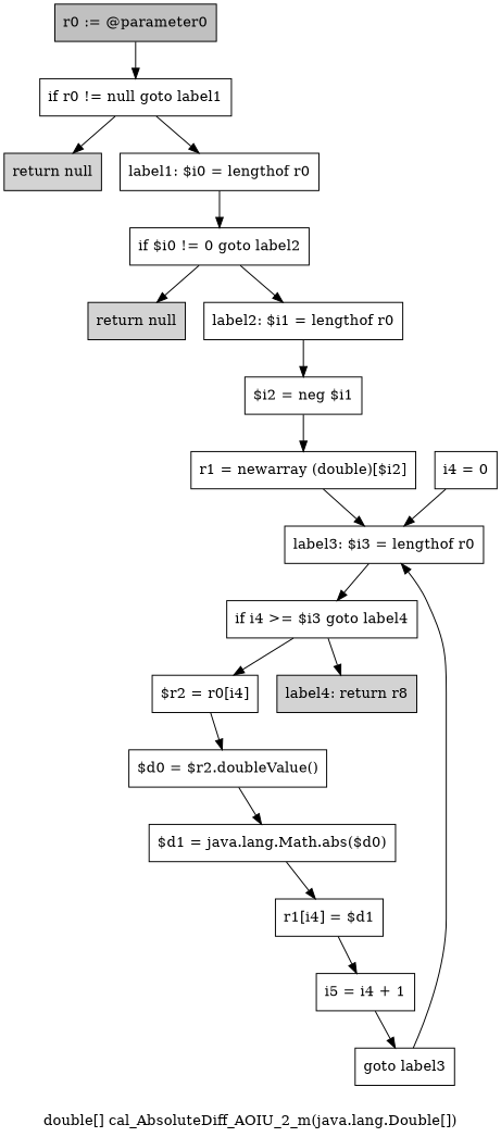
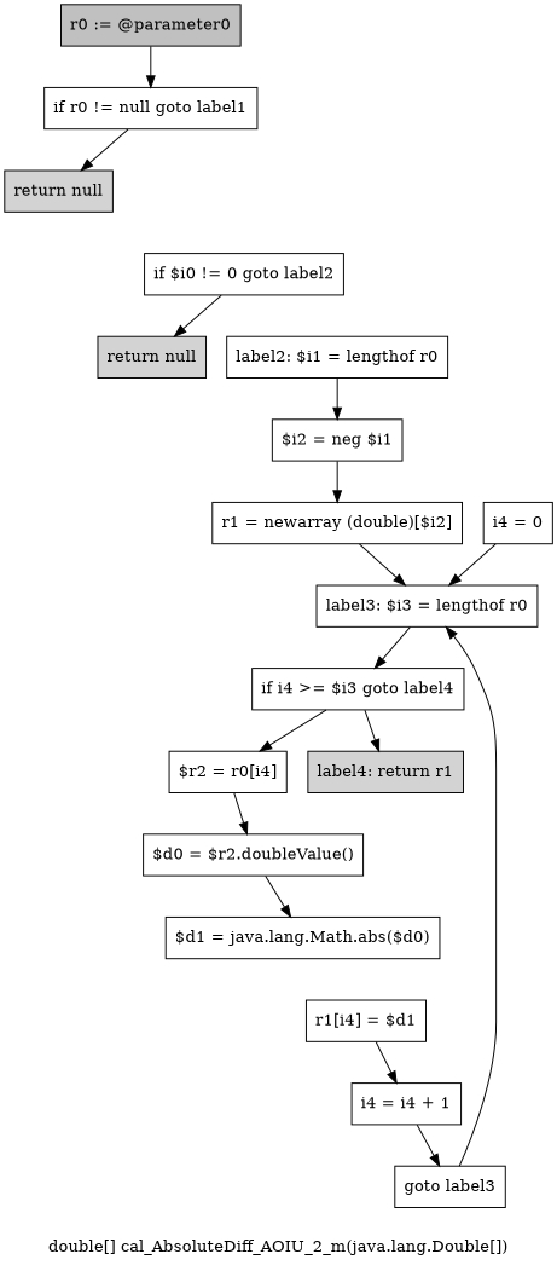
  digraph {
    label="double[] cal_AbsoluteDiff_AOIU_2_m(java.lang.Double[])"
    node [shape=box]
    n1 [fillcolor=gray label="r0 := @parameter0" style=filled]
    n2 [label="if r0 != null goto label1"]
    n3 [fillcolor=lightgray label="return null" style=filled]
-   n4 [label="label1: $i0 = lengthof r0"]
    n5 [label="if $i0 != 0 goto label2"]
    n6 [fillcolor=lightgray label="return null" style=filled]
    n7 [label="label2: $i1 = lengthof r0"]
    n8 [label="$i2 = neg $i1"]
    n9 [label="r1 = newarray (double)[$i2]"]
    n10 [label="label3: $i3 = lengthof r0"]
    n11 [label="i4 = 0"]
    n12 [label="if i4 >= $i3 goto label4"]
    n13 [label="$r2 = r0[i4]"]
-   n14 [fillcolor=lightgray label="label4: return r8" style=filled]
+   n14 [fillcolor=lightgray label="label4: return r1" style=filled]
    n15 [label="$d0 = $r2.doubleValue()"]
    n16 [label="$d1 = java.lang.Math.abs($d0)"]
    n17 [label="r1[i4] = $d1"]
-   n18 [label="i5 = i4 + 1"]
+   n18 [label="i4 = i4 + 1"]
    n19 [label="goto label3"]
    n1 -> n2
    n2 -> n3
-   n2 -> n4
-   n4 -> n5
    n5 -> n6
-   n5 -> n7
    n7 -> n8
    n8 -> n9
    n9 -> n10
    n10 -> n12
    n11 -> n10
    n12 -> n13
    n12 -> n14
    n13 -> n15
    n15 -> n16
-   n16 -> n17
    n17 -> n18
    n18 -> n19
    n19 -> n10
  }
